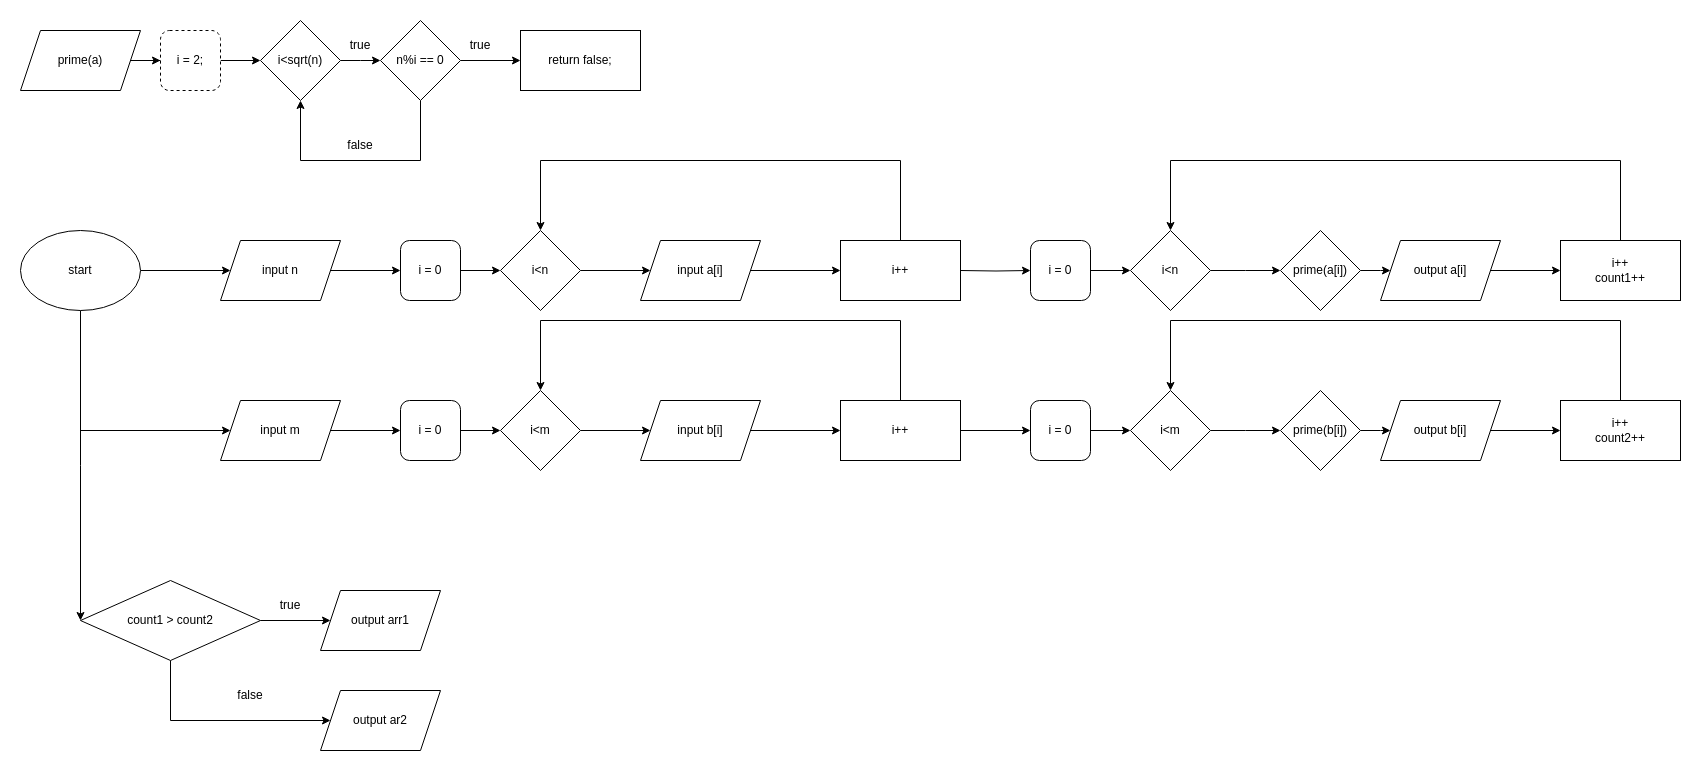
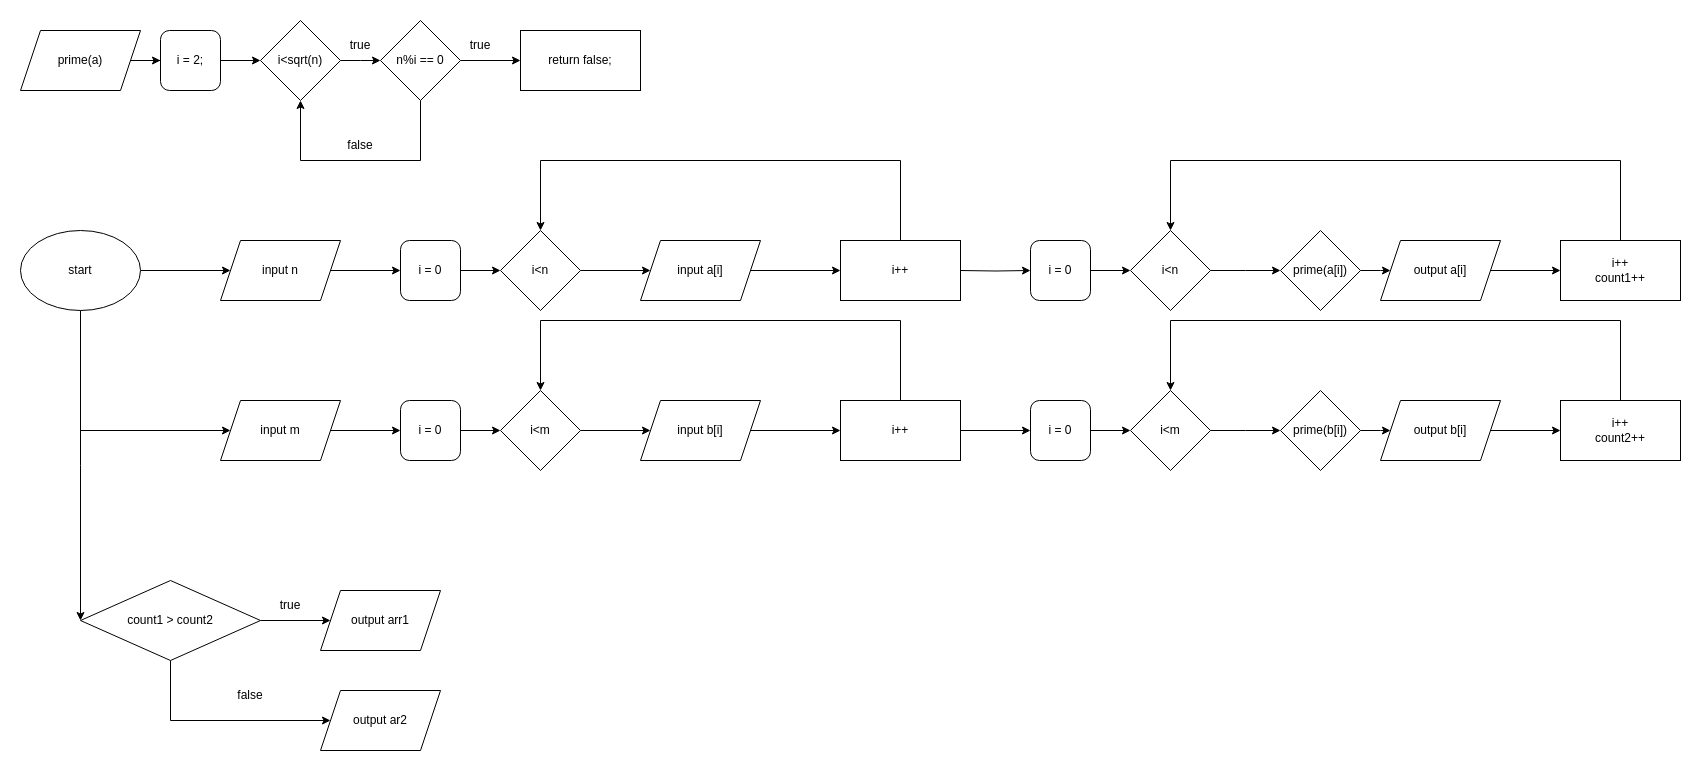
  <mxCell id="0" />
  <mxCell id="1" parent="0" />
  <mxCell id="2" value="" style="edgeStyle=orthogonalEdgeStyle;rounded=0;orthogonalLoop=1;jettySize=auto;html=1;" edge="1" parent="1" source="5" target="24"><mxGeometry relative="1" as="geometry" /></mxCell>
  <mxCell id="3" style="edgeStyle=orthogonalEdgeStyle;rounded=0;orthogonalLoop=1;jettySize=auto;html=1;entryX=0;entryY=0.5;entryDx=0;entryDy=0;" edge="1" parent="1" source="5" target="34"><mxGeometry relative="1" as="geometry"><Array as="points"><mxPoint x="80" y="430" /></Array></mxGeometry></mxCell>
  <mxCell id="4" style="edgeStyle=orthogonalEdgeStyle;rounded=0;orthogonalLoop=1;jettySize=auto;html=1;" edge="1" parent="1" source="5"><mxGeometry relative="1" as="geometry"><mxPoint x="80" y="620" as="targetPoint" /></mxGeometry></mxCell>
  <mxCell id="5" value="start" style="ellipse;whiteSpace=wrap;html=1;" vertex="1" parent="1"><mxGeometry x="20" y="230" width="120" height="80" as="geometry" /></mxCell>
  <mxCell id="6" value="" style="edgeStyle=orthogonalEdgeStyle;rounded=0;orthogonalLoop=1;jettySize=auto;html=1;" edge="1" parent="1" source="14" target="9"><mxGeometry relative="1" as="geometry" /></mxCell>
  <mxCell id="7" value="prime(a)" style="shape=parallelogram;perimeter=parallelogramPerimeter;whiteSpace=wrap;html=1;fixedSize=1;" vertex="1" parent="1"><mxGeometry x="20" y="30" width="120" height="60" as="geometry" /></mxCell>
  <mxCell id="8" value="" style="edgeStyle=orthogonalEdgeStyle;rounded=0;orthogonalLoop=1;jettySize=auto;html=1;" edge="1" parent="1" source="9"><mxGeometry relative="1" as="geometry"><mxPoint x="380" y="60" as="targetPoint" /></mxGeometry></mxCell>
  <mxCell id="9" value="i&amp;lt;sqrt(n)" style="rhombus;whiteSpace=wrap;html=1;" vertex="1" parent="1"><mxGeometry x="260" y="20" width="80" height="80" as="geometry" /></mxCell>
  <mxCell id="10" value="" style="edgeStyle=orthogonalEdgeStyle;rounded=0;orthogonalLoop=1;jettySize=auto;html=1;" edge="1" parent="1" source="12" target="15"><mxGeometry relative="1" as="geometry" /></mxCell>
  <mxCell id="11" style="edgeStyle=orthogonalEdgeStyle;rounded=0;orthogonalLoop=1;jettySize=auto;html=1;entryX=0.5;entryY=1;entryDx=0;entryDy=0;" edge="1" parent="1" source="12" target="9"><mxGeometry relative="1" as="geometry"><Array as="points"><mxPoint x="420" y="160" /><mxPoint x="300" y="160" /></Array></mxGeometry></mxCell>
  <mxCell id="12" value="n%i == 0" style="rhombus;whiteSpace=wrap;html=1;" vertex="1" parent="1"><mxGeometry x="380" y="20" width="80" height="80" as="geometry" /></mxCell>
  <mxCell id="13" value="" style="edgeStyle=orthogonalEdgeStyle;rounded=0;orthogonalLoop=1;jettySize=auto;html=1;" edge="1" parent="1" source="7" target="14"><mxGeometry relative="1" as="geometry"><mxPoint x="130" y="60" as="sourcePoint" /><mxPoint x="240" y="60" as="targetPoint" /></mxGeometry></mxCell>
- <mxCell id="14" value="i = 2;" style="rounded=1;whiteSpace=wrap;html=1;dashed=1;" vertex="1" parent="1"><mxGeometry x="160" y="30" width="60" height="60" as="geometry" /></mxCell>
+ <mxCell id="14" value="i = 2;" style="rounded=1;whiteSpace=wrap;html=1;" vertex="1" parent="1"><mxGeometry x="160" y="30" width="60" height="60" as="geometry" /></mxCell>
  <mxCell id="15" value="return false;&lt;br&gt;" style="whiteSpace=wrap;html=1;" vertex="1" parent="1"><mxGeometry x="520" y="30" width="120" height="60" as="geometry" /></mxCell>
  <mxCell id="16" value="true" style="text;html=1;strokeColor=none;fillColor=none;align=center;verticalAlign=middle;whiteSpace=wrap;rounded=0;" vertex="1" parent="1"><mxGeometry x="450" y="30" width="60" height="30" as="geometry" /></mxCell>
  <mxCell id="17" value="false" style="text;html=1;strokeColor=none;fillColor=none;align=center;verticalAlign=middle;whiteSpace=wrap;rounded=0;" vertex="1" parent="1"><mxGeometry x="330" y="130" width="60" height="30" as="geometry" /></mxCell>
  <mxCell id="18" value="true" style="text;html=1;strokeColor=none;fillColor=none;align=center;verticalAlign=middle;whiteSpace=wrap;rounded=0;" vertex="1" parent="1"><mxGeometry x="330" y="30" width="60" height="30" as="geometry" /></mxCell>
  <mxCell id="19" value="" style="edgeStyle=orthogonalEdgeStyle;rounded=0;orthogonalLoop=1;jettySize=auto;html=1;" edge="1" parent="1" source="22" target="21"><mxGeometry relative="1" as="geometry" /></mxCell>
  <mxCell id="20" value="" style="edgeStyle=orthogonalEdgeStyle;rounded=0;orthogonalLoop=1;jettySize=auto;html=1;" edge="1" parent="1" source="21" target="26"><mxGeometry relative="1" as="geometry" /></mxCell>
  <mxCell id="21" value="i&amp;lt;n" style="rhombus;whiteSpace=wrap;html=1;" vertex="1" parent="1"><mxGeometry x="500" y="230" width="80" height="80" as="geometry" /></mxCell>
  <mxCell id="22" value="i = 0" style="rounded=1;whiteSpace=wrap;html=1;" vertex="1" parent="1"><mxGeometry x="400" y="240" width="60" height="60" as="geometry" /></mxCell>
  <mxCell id="23" value="" style="edgeStyle=orthogonalEdgeStyle;rounded=0;orthogonalLoop=1;jettySize=auto;html=1;" edge="1" parent="1" source="24" target="22"><mxGeometry relative="1" as="geometry" /></mxCell>
  <mxCell id="24" value="input n" style="shape=parallelogram;perimeter=parallelogramPerimeter;whiteSpace=wrap;html=1;fixedSize=1;" vertex="1" parent="1"><mxGeometry x="220" y="240" width="120" height="60" as="geometry" /></mxCell>
  <mxCell id="25" value="" style="edgeStyle=orthogonalEdgeStyle;rounded=0;orthogonalLoop=1;jettySize=auto;html=1;" edge="1" parent="1" source="26" target="28"><mxGeometry relative="1" as="geometry" /></mxCell>
  <mxCell id="26" value="input a[i]" style="shape=parallelogram;perimeter=parallelogramPerimeter;whiteSpace=wrap;html=1;fixedSize=1;" vertex="1" parent="1"><mxGeometry x="640" y="240" width="120" height="60" as="geometry" /></mxCell>
  <mxCell id="27" style="edgeStyle=orthogonalEdgeStyle;rounded=0;orthogonalLoop=1;jettySize=auto;html=1;entryX=0.5;entryY=0;entryDx=0;entryDy=0;" edge="1" parent="1" source="28" target="21"><mxGeometry relative="1" as="geometry"><Array as="points"><mxPoint x="900" y="160" /><mxPoint x="540" y="160" /></Array></mxGeometry></mxCell>
  <mxCell id="28" value="i++" style="whiteSpace=wrap;html=1;" vertex="1" parent="1"><mxGeometry x="840" y="240" width="120" height="60" as="geometry" /></mxCell>
  <mxCell id="29" value="" style="edgeStyle=orthogonalEdgeStyle;rounded=0;orthogonalLoop=1;jettySize=auto;html=1;" edge="1" parent="1" source="32" target="31"><mxGeometry relative="1" as="geometry" /></mxCell>
  <mxCell id="30" value="" style="edgeStyle=orthogonalEdgeStyle;rounded=0;orthogonalLoop=1;jettySize=auto;html=1;" edge="1" parent="1" source="31" target="36"><mxGeometry relative="1" as="geometry" /></mxCell>
  <mxCell id="31" value="i&amp;lt;m" style="rhombus;whiteSpace=wrap;html=1;" vertex="1" parent="1"><mxGeometry x="500" y="390" width="80" height="80" as="geometry" /></mxCell>
  <mxCell id="32" value="i = 0" style="rounded=1;whiteSpace=wrap;html=1;" vertex="1" parent="1"><mxGeometry x="400" y="400" width="60" height="60" as="geometry" /></mxCell>
  <mxCell id="33" value="" style="edgeStyle=orthogonalEdgeStyle;rounded=0;orthogonalLoop=1;jettySize=auto;html=1;" edge="1" parent="1" source="34" target="32"><mxGeometry relative="1" as="geometry" /></mxCell>
  <mxCell id="34" value="input m" style="shape=parallelogram;perimeter=parallelogramPerimeter;whiteSpace=wrap;html=1;fixedSize=1;" vertex="1" parent="1"><mxGeometry x="220" y="400" width="120" height="60" as="geometry" /></mxCell>
  <mxCell id="35" value="" style="edgeStyle=orthogonalEdgeStyle;rounded=0;orthogonalLoop=1;jettySize=auto;html=1;" edge="1" parent="1" source="36" target="39"><mxGeometry relative="1" as="geometry" /></mxCell>
  <mxCell id="36" value="input b[i]" style="shape=parallelogram;perimeter=parallelogramPerimeter;whiteSpace=wrap;html=1;fixedSize=1;" vertex="1" parent="1"><mxGeometry x="640" y="400" width="120" height="60" as="geometry" /></mxCell>
  <mxCell id="37" style="edgeStyle=orthogonalEdgeStyle;rounded=0;orthogonalLoop=1;jettySize=auto;html=1;entryX=0.5;entryY=0;entryDx=0;entryDy=0;" edge="1" parent="1" source="39" target="31"><mxGeometry relative="1" as="geometry"><Array as="points"><mxPoint x="900" y="320" /><mxPoint x="540" y="320" /></Array></mxGeometry></mxCell>
  <mxCell id="38" value="" style="edgeStyle=orthogonalEdgeStyle;rounded=0;orthogonalLoop=1;jettySize=auto;html=1;" edge="1" parent="1" source="39" target="54"><mxGeometry relative="1" as="geometry" /></mxCell>
  <mxCell id="39" value="i++" style="whiteSpace=wrap;html=1;" vertex="1" parent="1"><mxGeometry x="840" y="400" width="120" height="60" as="geometry" /></mxCell>
  <mxCell id="40" value="" style="edgeStyle=orthogonalEdgeStyle;rounded=0;orthogonalLoop=1;jettySize=auto;html=1;" edge="1" parent="1" source="43" target="42"><mxGeometry relative="1" as="geometry" /></mxCell>
  <mxCell id="41" value="" style="edgeStyle=orthogonalEdgeStyle;rounded=0;orthogonalLoop=1;jettySize=auto;html=1;" edge="1" parent="1" source="42"><mxGeometry relative="1" as="geometry"><mxPoint x="1280" y="270" as="targetPoint" /></mxGeometry></mxCell>
  <mxCell id="42" value="i&amp;lt;n" style="rhombus;whiteSpace=wrap;html=1;" vertex="1" parent="1"><mxGeometry x="1130" y="230" width="80" height="80" as="geometry" /></mxCell>
  <mxCell id="43" value="i = 0" style="rounded=1;whiteSpace=wrap;html=1;" vertex="1" parent="1"><mxGeometry x="1030" y="240" width="60" height="60" as="geometry" /></mxCell>
  <mxCell id="44" value="" style="edgeStyle=orthogonalEdgeStyle;rounded=0;orthogonalLoop=1;jettySize=auto;html=1;" edge="1" parent="1" target="43"><mxGeometry relative="1" as="geometry"><mxPoint x="960" y="270" as="sourcePoint" /></mxGeometry></mxCell>
  <mxCell id="45" style="edgeStyle=orthogonalEdgeStyle;rounded=0;orthogonalLoop=1;jettySize=auto;html=1;entryX=0.5;entryY=0;entryDx=0;entryDy=0;" edge="1" parent="1" source="46" target="42"><mxGeometry relative="1" as="geometry"><Array as="points"><mxPoint x="1620" y="160" /><mxPoint x="1170" y="160" /></Array></mxGeometry></mxCell>
  <mxCell id="46" value="i++&lt;br&gt;count1++" style="whiteSpace=wrap;html=1;" vertex="1" parent="1"><mxGeometry x="1560" y="240" width="120" height="60" as="geometry" /></mxCell>
  <mxCell id="47" value="" style="edgeStyle=orthogonalEdgeStyle;rounded=0;orthogonalLoop=1;jettySize=auto;html=1;" edge="1" parent="1" source="48"><mxGeometry relative="1" as="geometry"><mxPoint x="1390" y="270.059" as="targetPoint" /></mxGeometry></mxCell>
  <mxCell id="48" value="prime(a[i])" style="rhombus;whiteSpace=wrap;html=1;" vertex="1" parent="1"><mxGeometry x="1280" y="230" width="80" height="80" as="geometry" /></mxCell>
  <mxCell id="49" value="" style="edgeStyle=orthogonalEdgeStyle;rounded=0;orthogonalLoop=1;jettySize=auto;html=1;exitX=1;exitY=0.5;exitDx=0;exitDy=0;" edge="1" parent="1" source="50" target="46"><mxGeometry relative="1" as="geometry"><mxPoint x="1510" y="270" as="sourcePoint" /></mxGeometry></mxCell>
  <mxCell id="50" value="output a[i]" style="shape=parallelogram;perimeter=parallelogramPerimeter;whiteSpace=wrap;html=1;fixedSize=1;" vertex="1" parent="1"><mxGeometry x="1380" y="240" width="120" height="60" as="geometry" /></mxCell>
  <mxCell id="51" value="" style="edgeStyle=orthogonalEdgeStyle;rounded=0;orthogonalLoop=1;jettySize=auto;html=1;" edge="1" parent="1" source="54" target="53"><mxGeometry relative="1" as="geometry" /></mxCell>
  <mxCell id="52" value="" style="edgeStyle=orthogonalEdgeStyle;rounded=0;orthogonalLoop=1;jettySize=auto;html=1;" edge="1" parent="1" source="53"><mxGeometry relative="1" as="geometry"><mxPoint x="1280" y="430" as="targetPoint" /></mxGeometry></mxCell>
  <mxCell id="53" value="i&amp;lt;m" style="rhombus;whiteSpace=wrap;html=1;" vertex="1" parent="1"><mxGeometry x="1130" y="390" width="80" height="80" as="geometry" /></mxCell>
  <mxCell id="54" value="i = 0" style="rounded=1;whiteSpace=wrap;html=1;" vertex="1" parent="1"><mxGeometry x="1030" y="400" width="60" height="60" as="geometry" /></mxCell>
  <mxCell id="55" style="edgeStyle=orthogonalEdgeStyle;rounded=0;orthogonalLoop=1;jettySize=auto;html=1;entryX=0.5;entryY=0;entryDx=0;entryDy=0;" edge="1" parent="1" source="56" target="53"><mxGeometry relative="1" as="geometry"><Array as="points"><mxPoint x="1620" y="320" /><mxPoint x="1170" y="320" /></Array></mxGeometry></mxCell>
  <mxCell id="56" value="i++&lt;br&gt;count2++" style="whiteSpace=wrap;html=1;" vertex="1" parent="1"><mxGeometry x="1560" y="400" width="120" height="60" as="geometry" /></mxCell>
  <mxCell id="57" value="" style="edgeStyle=orthogonalEdgeStyle;rounded=0;orthogonalLoop=1;jettySize=auto;html=1;" edge="1" parent="1" source="58"><mxGeometry relative="1" as="geometry"><mxPoint x="1390" y="430.059" as="targetPoint" /></mxGeometry></mxCell>
  <mxCell id="58" value="prime(b[i])" style="rhombus;whiteSpace=wrap;html=1;" vertex="1" parent="1"><mxGeometry x="1280" y="390" width="80" height="80" as="geometry" /></mxCell>
  <mxCell id="59" value="" style="edgeStyle=orthogonalEdgeStyle;rounded=0;orthogonalLoop=1;jettySize=auto;html=1;exitX=1;exitY=0.5;exitDx=0;exitDy=0;" edge="1" parent="1" source="60" target="56"><mxGeometry relative="1" as="geometry"><mxPoint x="1510" y="430" as="sourcePoint" /></mxGeometry></mxCell>
  <mxCell id="60" value="output b[i]" style="shape=parallelogram;perimeter=parallelogramPerimeter;whiteSpace=wrap;html=1;fixedSize=1;" vertex="1" parent="1"><mxGeometry x="1380" y="400" width="120" height="60" as="geometry" /></mxCell>
  <mxCell id="61" value="" style="edgeStyle=orthogonalEdgeStyle;rounded=0;orthogonalLoop=1;jettySize=auto;html=1;" edge="1" parent="1" source="63" target="64"><mxGeometry relative="1" as="geometry" /></mxCell>
  <mxCell id="62" style="edgeStyle=orthogonalEdgeStyle;rounded=0;orthogonalLoop=1;jettySize=auto;html=1;entryX=0;entryY=0.5;entryDx=0;entryDy=0;" edge="1" parent="1" source="63" target="65"><mxGeometry relative="1" as="geometry"><Array as="points"><mxPoint x="170" y="720" /></Array></mxGeometry></mxCell>
  <mxCell id="63" value="count1 &amp;gt; count2" style="rhombus;whiteSpace=wrap;html=1;" vertex="1" parent="1"><mxGeometry x="80" y="580" width="180" height="80" as="geometry" /></mxCell>
  <mxCell id="64" value="output arr1" style="shape=parallelogram;perimeter=parallelogramPerimeter;whiteSpace=wrap;html=1;fixedSize=1;" vertex="1" parent="1"><mxGeometry x="320" y="590" width="120" height="60" as="geometry" /></mxCell>
  <mxCell id="65" value="output ar2" style="shape=parallelogram;perimeter=parallelogramPerimeter;whiteSpace=wrap;html=1;fixedSize=1;" vertex="1" parent="1"><mxGeometry x="320" y="690" width="120" height="60" as="geometry" /></mxCell>
  <mxCell id="66" value="true" style="text;html=1;strokeColor=none;fillColor=none;align=center;verticalAlign=middle;whiteSpace=wrap;rounded=0;" vertex="1" parent="1"><mxGeometry x="260" y="590" width="60" height="30" as="geometry" /></mxCell>
  <mxCell id="67" value="false" style="text;html=1;strokeColor=none;fillColor=none;align=center;verticalAlign=middle;whiteSpace=wrap;rounded=0;" vertex="1" parent="1"><mxGeometry x="220" y="680" width="60" height="30" as="geometry" /></mxCell>
